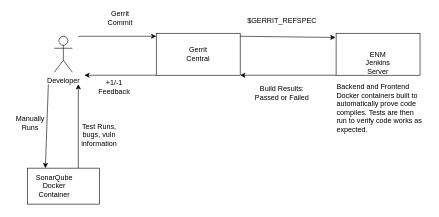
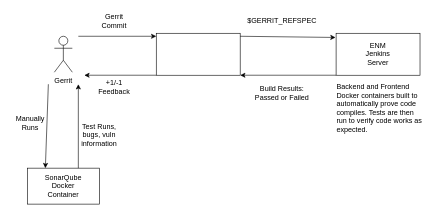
  <mxCell id="0" />
  <mxCell id="1" parent="0" />
- <mxCell id="2" value="Developer" style="shape=umlActor;verticalLabelPosition=bottom;verticalAlign=top;html=1;outlineConnect=0;" vertex="1" parent="1"><mxGeometry x="90" y="60" width="30" height="60" as="geometry" /></mxCell>
+ <mxCell id="2" value="Gerrit" style="shape=umlActor;verticalLabelPosition=bottom;verticalAlign=top;html=1;outlineConnect=0;" vertex="1" parent="1"><mxGeometry x="90" y="60" width="30" height="60" as="geometry" /></mxCell>
  <mxCell id="3" value="" style="endArrow=classic;html=1;rounded=0;" edge="1" parent="1"><mxGeometry width="50" height="50" relative="1" as="geometry"><mxPoint x="130" y="60" as="sourcePoint" /><mxPoint x="260" y="60" as="targetPoint" /></mxGeometry></mxCell>
- <mxCell id="4" value="Gerrit Commit" style="text;html=1;strokeColor=none;fillColor=none;align=center;verticalAlign=middle;whiteSpace=wrap;rounded=0;" vertex="1" parent="1"><mxGeometry x="170" y="15" width="60" height="30" as="geometry" /></mxCell>
+ <mxCell id="4" value="Gerrit Commit" style="text;html=1;strokeColor=none;fillColor=none;align=center;verticalAlign=middle;whiteSpace=wrap;rounded=0;" vertex="1" parent="1"><mxGeometry x="160" y="20" width="60" height="30" as="geometry" /></mxCell>
  <mxCell id="5" value="" style="rounded=0;whiteSpace=wrap;html=1;" vertex="1" parent="1"><mxGeometry x="260" y="55" width="140" height="70" as="geometry" /></mxCell>
  <mxCell id="6" value="" style="endArrow=classic;html=1;rounded=0;exitX=0;exitY=1;exitDx=0;exitDy=0;" edge="1" parent="1" source="5"><mxGeometry width="50" height="50" relative="1" as="geometry"><mxPoint x="160" y="140" as="sourcePoint" /><mxPoint x="140" y="125" as="targetPoint" /></mxGeometry></mxCell>
  <mxCell id="7" value="+1/-1 Feedback" style="text;html=1;strokeColor=none;fillColor=none;align=center;verticalAlign=middle;whiteSpace=wrap;rounded=0;" vertex="1" parent="1"><mxGeometry x="160" y="130" width="60" height="30" as="geometry" /></mxCell>
- <mxCell id="8" value="Gerrit Central" style="text;html=1;strokeColor=none;fillColor=none;align=center;verticalAlign=middle;whiteSpace=wrap;rounded=0;" vertex="1" parent="1"><mxGeometry x="300" y="75" width="60" height="30" as="geometry" /></mxCell>
  <mxCell id="9" value="" style="endArrow=classic;html=1;rounded=0;entryX=-0.007;entryY=0.1;entryDx=0;entryDy=0;entryPerimeter=0;" edge="1" parent="1" target="10"><mxGeometry width="50" height="50" relative="1" as="geometry"><mxPoint x="400" y="60" as="sourcePoint" /><mxPoint x="520" y="60" as="targetPoint" /></mxGeometry></mxCell>
  <mxCell id="10" value="" style="rounded=0;whiteSpace=wrap;html=1;" vertex="1" parent="1"><mxGeometry x="560" y="55" width="140" height="70" as="geometry" /></mxCell>
- <mxCell id="11" value="ENM Jenkins Server" style="text;html=1;strokeColor=none;fillColor=none;align=center;verticalAlign=middle;whiteSpace=wrap;rounded=0;" vertex="1" parent="1"><mxGeometry x="600" y="90" width="60" height="30" as="geometry" /></mxCell>
+ <mxCell id="11" value="ENM Jenkins Server" style="text;html=1;strokeColor=none;fillColor=none;align=center;verticalAlign=middle;whiteSpace=wrap;rounded=0;" vertex="1" parent="1"><mxGeometry x="600" y="75" width="60" height="30" as="geometry" /></mxCell>
  <mxCell id="12" value="" style="endArrow=classic;html=1;rounded=0;exitX=0;exitY=1;exitDx=0;exitDy=0;entryX=1;entryY=1;entryDx=0;entryDy=0;" edge="1" parent="1" source="10" target="5"><mxGeometry width="50" height="50" relative="1" as="geometry"><mxPoint x="420" y="120" as="sourcePoint" /><mxPoint x="470" y="70" as="targetPoint" /></mxGeometry></mxCell>
  <mxCell id="13" value="$GERRIT_REFSPEC" style="text;html=1;strokeColor=none;fillColor=none;align=center;verticalAlign=middle;whiteSpace=wrap;rounded=0;" vertex="1" parent="1"><mxGeometry x="440" y="20" width="60" height="30" as="geometry" /></mxCell>
  <mxCell id="14" value="" style="rounded=0;whiteSpace=wrap;html=1;" vertex="1" parent="1"><mxGeometry x="45" y="280" width="120" height="60" as="geometry" /></mxCell>
- <mxCell id="15" value="&lt;div&gt;SonarQube&lt;/div&gt;&lt;div&gt;Docker&lt;/div&gt;&lt;div&gt;Container&lt;br&gt;&lt;/div&gt;" style="text;html=1;strokeColor=none;fillColor=none;align=center;verticalAlign=middle;whiteSpace=wrap;rounded=0;" vertex="1" parent="1"><mxGeometry x="60" y="295" width="60" height="30" as="geometry" /></mxCell>
+ <mxCell id="15" value="&lt;div&gt;SonarQube&lt;/div&gt;&lt;div&gt;Docker&lt;/div&gt;&lt;div&gt;Container&lt;br&gt;&lt;/div&gt;" style="text;html=1;strokeColor=none;fillColor=none;align=center;verticalAlign=middle;whiteSpace=wrap;rounded=0;" vertex="1" parent="1"><mxGeometry x="75" y="295" width="60" height="30" as="geometry" /></mxCell>
  <mxCell id="16" value="" style="endArrow=classic;html=1;rounded=0;entryX=0.25;entryY=0;entryDx=0;entryDy=0;" edge="1" parent="1" target="14"><mxGeometry width="50" height="50" relative="1" as="geometry"><mxPoint x="80" y="140" as="sourcePoint" /><mxPoint x="60" y="180" as="targetPoint" /></mxGeometry></mxCell>
  <mxCell id="17" value="Manually Runs" style="text;html=1;strokeColor=none;fillColor=none;align=center;verticalAlign=middle;whiteSpace=wrap;rounded=0;" vertex="1" parent="1"><mxGeometry x="20" y="190" width="60" height="30" as="geometry" /></mxCell>
  <mxCell id="18" value="" style="endArrow=classic;html=1;rounded=0;" edge="1" parent="1"><mxGeometry width="50" height="50" relative="1" as="geometry"><mxPoint x="130" y="280" as="sourcePoint" /><mxPoint x="130" y="140" as="targetPoint" /></mxGeometry></mxCell>
  <mxCell id="19" value="Test Runs, bugs, vuln information" style="text;html=1;strokeColor=none;fillColor=none;align=center;verticalAlign=middle;whiteSpace=wrap;rounded=0;" vertex="1" parent="1"><mxGeometry x="135" y="210" width="60" height="30" as="geometry" /></mxCell>
  <mxCell id="20" value="Build Results: Passed or Failed" style="text;html=1;strokeColor=none;fillColor=none;align=center;verticalAlign=middle;whiteSpace=wrap;rounded=0;" vertex="1" parent="1"><mxGeometry x="420" y="140" width="100" height="30" as="geometry" /></mxCell>
  <mxCell id="21" value="&lt;div align=&quot;left&quot;&gt;Backend and Frontend Docker containers built to automatically prove code compiles. Tests are then run to verify code works as expected.&lt;br&gt;&lt;/div&gt;" style="text;html=1;strokeColor=none;fillColor=none;align=center;verticalAlign=middle;whiteSpace=wrap;rounded=0;" vertex="1" parent="1"><mxGeometry x="560" y="140" width="150" height="80" as="geometry" /></mxCell>
